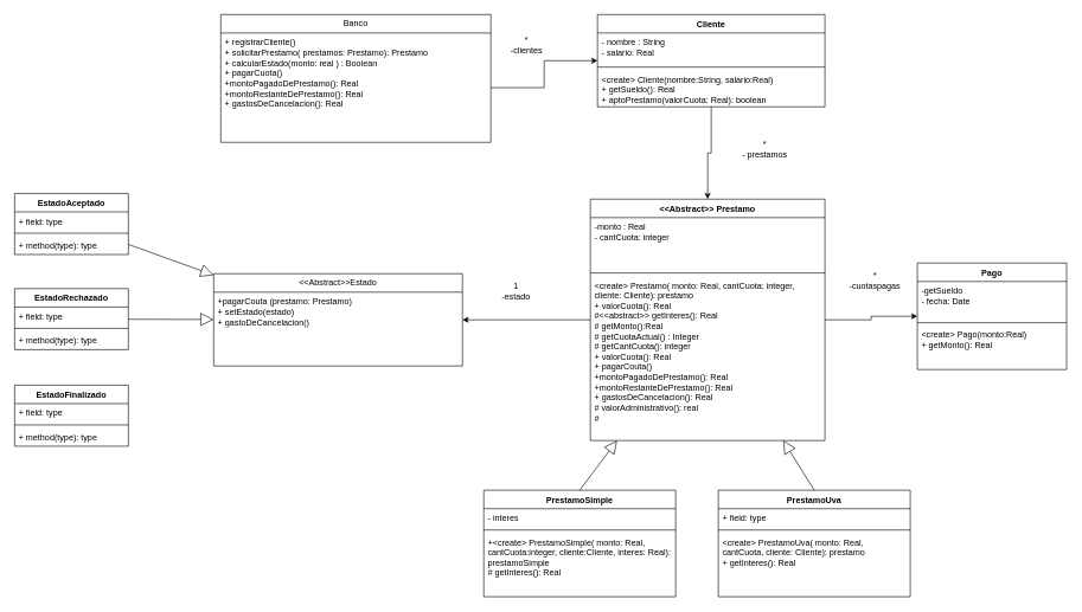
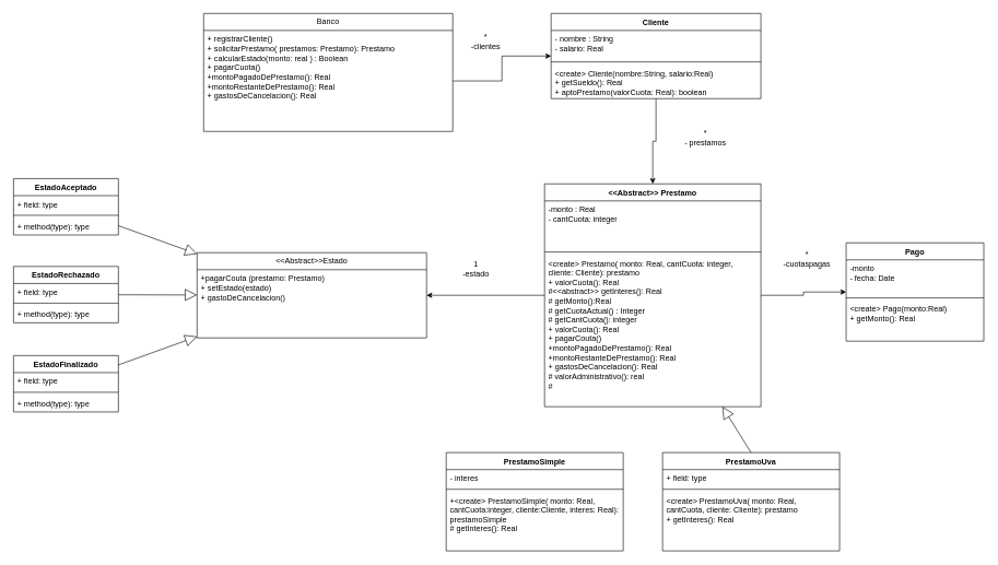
  <mxCell id="0" />
  <mxCell id="1" parent="0" />
  <mxCell id="2" style="edgeStyle=orthogonalEdgeStyle;rounded=0;orthogonalLoop=1;jettySize=auto;html=1;" parent="1" source="4" target="25" edge="1"><mxGeometry relative="1" as="geometry" /></mxCell>
  <mxCell id="3" style="edgeStyle=orthogonalEdgeStyle;rounded=0;orthogonalLoop=1;jettySize=auto;html=1;" parent="1" source="4" target="40" edge="1"><mxGeometry relative="1" as="geometry" /></mxCell>
  <mxCell id="4" value="&amp;lt;&amp;lt;Abstract&amp;gt;&amp;gt; Prestamo" style="swimlane;fontStyle=1;align=center;verticalAlign=top;childLayout=stackLayout;horizontal=1;startSize=26;horizontalStack=0;resizeParent=1;resizeParentMax=0;resizeLast=0;collapsible=1;marginBottom=0;whiteSpace=wrap;html=1;" parent="1" vertex="1"><mxGeometry x="830" y="280" width="330" height="340" as="geometry" /></mxCell>
  <mxCell id="5" value="-monto : Real&lt;div&gt;- cantCuota: integer&lt;/div&gt;" style="text;strokeColor=none;fillColor=none;align=left;verticalAlign=top;spacingLeft=4;spacingRight=4;overflow=hidden;rotatable=0;points=[[0,0.5],[1,0.5]];portConstraint=eastwest;whiteSpace=wrap;html=1;" parent="4" vertex="1"><mxGeometry y="26" width="330" height="74" as="geometry" /></mxCell>
  <mxCell id="6" value="" style="line;strokeWidth=1;fillColor=none;align=left;verticalAlign=middle;spacingTop=-1;spacingLeft=3;spacingRight=3;rotatable=0;labelPosition=right;points=[];portConstraint=eastwest;strokeColor=inherit;" parent="4" vertex="1"><mxGeometry y="100" width="330" height="8" as="geometry" /></mxCell>
  <mxCell id="7" value="&lt;div&gt;&amp;lt;create&amp;gt; Prestamo( monto: Real, cantCuota: integer, cliente: Cliente): prestamo&lt;/div&gt;+ valorCuota(): Real&lt;div&gt;#&amp;lt;&amp;lt;abstract&amp;gt;&amp;gt; getInteres(): Real&lt;/div&gt;&lt;div&gt;# getMonto():Real&lt;/div&gt;&lt;div&gt;# getCuotaActual() : Integer&lt;/div&gt;&lt;div&gt;# getCantCuota(): integer&lt;/div&gt;&lt;div&gt;+ valorCuota(): Real&lt;/div&gt;&lt;div&gt;+ pagarCouta()&lt;/div&gt;&lt;div&gt;+montoPagadoDePrestamo(): Real&lt;br&gt;&lt;/div&gt;&lt;div&gt;+montoRestanteDePrestamo(): Real&lt;br&gt;&lt;/div&gt;&lt;div&gt;+ gastosDeCancelacion(): Real&lt;/div&gt;&lt;div&gt;# valorAdministrativo(): real&lt;/div&gt;&lt;div&gt;#&lt;/div&gt;" style="text;strokeColor=none;fillColor=none;align=left;verticalAlign=top;spacingLeft=4;spacingRight=4;overflow=hidden;rotatable=0;points=[[0,0.5],[1,0.5]];portConstraint=eastwest;whiteSpace=wrap;html=1;" parent="4" vertex="1"><mxGeometry y="108" width="330" height="232" as="geometry" /></mxCell>
  <mxCell id="8" value="PrestamoSimple" style="swimlane;fontStyle=1;align=center;verticalAlign=top;childLayout=stackLayout;horizontal=1;startSize=26;horizontalStack=0;resizeParent=1;resizeParentMax=0;resizeLast=0;collapsible=1;marginBottom=0;whiteSpace=wrap;html=1;" parent="1" vertex="1"><mxGeometry x="680" y="690" width="270" height="150" as="geometry" /></mxCell>
  <mxCell id="9" value="- interes" style="text;strokeColor=none;fillColor=none;align=left;verticalAlign=top;spacingLeft=4;spacingRight=4;overflow=hidden;rotatable=0;points=[[0,0.5],[1,0.5]];portConstraint=eastwest;whiteSpace=wrap;html=1;" parent="8" vertex="1"><mxGeometry y="26" width="270" height="26" as="geometry" /></mxCell>
  <mxCell id="10" value="" style="line;strokeWidth=1;fillColor=none;align=left;verticalAlign=middle;spacingTop=-1;spacingLeft=3;spacingRight=3;rotatable=0;labelPosition=right;points=[];portConstraint=eastwest;strokeColor=inherit;" parent="8" vertex="1"><mxGeometry y="52" width="270" height="8" as="geometry" /></mxCell>
  <mxCell id="11" value="&lt;div&gt;+&amp;lt;create&amp;gt; PrestamoSimple( monto: Real, cantCuota:integer, cliente:Cliente,&amp;nbsp;&lt;span style=&quot;background-color: initial;&quot;&gt;interes: Real&lt;/span&gt;&lt;span style=&quot;background-color: initial;&quot;&gt;): prestamoSimple&lt;/span&gt;&lt;/div&gt;# getInteres(): Real" style="text;strokeColor=none;fillColor=none;align=left;verticalAlign=top;spacingLeft=4;spacingRight=4;overflow=hidden;rotatable=0;points=[[0,0.5],[1,0.5]];portConstraint=eastwest;whiteSpace=wrap;html=1;" parent="8" vertex="1"><mxGeometry y="60" width="270" height="90" as="geometry" /></mxCell>
  <mxCell id="12" value="PrestamoUva" style="swimlane;fontStyle=1;align=center;verticalAlign=top;childLayout=stackLayout;horizontal=1;startSize=26;horizontalStack=0;resizeParent=1;resizeParentMax=0;resizeLast=0;collapsible=1;marginBottom=0;whiteSpace=wrap;html=1;" parent="1" vertex="1"><mxGeometry x="1010" y="690" width="270" height="150" as="geometry" /></mxCell>
  <mxCell id="13" value="+ field: type" style="text;strokeColor=none;fillColor=none;align=left;verticalAlign=top;spacingLeft=4;spacingRight=4;overflow=hidden;rotatable=0;points=[[0,0.5],[1,0.5]];portConstraint=eastwest;whiteSpace=wrap;html=1;" parent="12" vertex="1"><mxGeometry y="26" width="270" height="26" as="geometry" /></mxCell>
  <mxCell id="14" value="" style="line;strokeWidth=1;fillColor=none;align=left;verticalAlign=middle;spacingTop=-1;spacingLeft=3;spacingRight=3;rotatable=0;labelPosition=right;points=[];portConstraint=eastwest;strokeColor=inherit;" parent="12" vertex="1"><mxGeometry y="52" width="270" height="8" as="geometry" /></mxCell>
  <mxCell id="15" value="&lt;div&gt;&amp;lt;create&amp;gt; PrestamoUva( monto: Real, cantCuota,&amp;nbsp;&lt;span style=&quot;background-color: initial;&quot;&gt;cliente: Cliente&lt;/span&gt;&lt;span style=&quot;background-color: initial;&quot;&gt;): prestamo&lt;/span&gt;&lt;/div&gt;+ getInteres(): Real" style="text;strokeColor=none;fillColor=none;align=left;verticalAlign=top;spacingLeft=4;spacingRight=4;overflow=hidden;rotatable=0;points=[[0,0.5],[1,0.5]];portConstraint=eastwest;whiteSpace=wrap;html=1;" parent="12" vertex="1"><mxGeometry y="60" width="270" height="90" as="geometry" /></mxCell>
- <mxCell id="16" value="" style="endArrow=block;endSize=16;endFill=0;html=1;rounded=0;exitX=0.5;exitY=0;exitDx=0;exitDy=0;" parent="1" source="8" target="4" edge="1"><mxGeometry width="160" relative="1" as="geometry"><mxPoint x="824" y="260" as="sourcePoint" /><mxPoint x="984" y="260" as="targetPoint" /></mxGeometry></mxCell>
  <mxCell id="17" value="" style="endArrow=block;endSize=16;endFill=0;html=1;rounded=0;exitX=0.5;exitY=0;exitDx=0;exitDy=0;" parent="1" source="12" target="4" edge="1"><mxGeometry width="160" relative="1" as="geometry"><mxPoint x="900" y="440" as="sourcePoint" /><mxPoint x="949" y="406" as="targetPoint" /></mxGeometry></mxCell>
  <mxCell id="18" value="Banco" style="swimlane;fontStyle=0;childLayout=stackLayout;horizontal=1;startSize=26;fillColor=none;horizontalStack=0;resizeParent=1;resizeParentMax=0;resizeLast=0;collapsible=1;marginBottom=0;whiteSpace=wrap;html=1;" parent="1" vertex="1"><mxGeometry x="310" y="20" width="380" height="180" as="geometry" /></mxCell>
  <mxCell id="19" value="+ registrarCliente()&lt;div&gt;+ solicitarPrestamo( prestamos: Prestamo): Prestamo&lt;div&gt;+ calcularEstado(monto: real ) : Boolean&lt;/div&gt;&lt;div&gt;+ pagarCuota()&lt;/div&gt;&lt;div&gt;+montoPagadoDePrestamo(): Real&lt;/div&gt;&lt;div&gt;+montoRestanteDePrestamo(): Real&lt;/div&gt;&lt;div&gt;+ gastosDeCancelacion(): Real&lt;/div&gt;&lt;/div&gt;&lt;div&gt;&lt;br&gt;&lt;/div&gt;&lt;div&gt;&lt;br&gt;&lt;/div&gt;" style="text;strokeColor=none;fillColor=none;align=left;verticalAlign=top;spacingLeft=4;spacingRight=4;overflow=hidden;rotatable=0;points=[[0,0.5],[1,0.5]];portConstraint=eastwest;whiteSpace=wrap;html=1;" parent="18" vertex="1"><mxGeometry y="26" width="380" height="154" as="geometry" /></mxCell>
  <mxCell id="20" style="edgeStyle=orthogonalEdgeStyle;rounded=0;orthogonalLoop=1;jettySize=auto;html=1;entryX=0.5;entryY=0;entryDx=0;entryDy=0;" edge="1" parent="1" source="21" target="4"><mxGeometry relative="1" as="geometry" /></mxCell>
  <mxCell id="21" value="Cliente" style="swimlane;fontStyle=1;align=center;verticalAlign=top;childLayout=stackLayout;horizontal=1;startSize=26;horizontalStack=0;resizeParent=1;resizeParentMax=0;resizeLast=0;collapsible=1;marginBottom=0;whiteSpace=wrap;html=1;" parent="1" vertex="1"><mxGeometry x="840" y="20" width="320" height="130" as="geometry" /></mxCell>
  <mxCell id="22" value="- nombre : String&lt;div&gt;- salario: Real&lt;/div&gt;&lt;div&gt;&lt;br&gt;&lt;/div&gt;" style="text;strokeColor=none;fillColor=none;align=left;verticalAlign=top;spacingLeft=4;spacingRight=4;overflow=hidden;rotatable=0;points=[[0,0.5],[1,0.5]];portConstraint=eastwest;whiteSpace=wrap;html=1;" parent="21" vertex="1"><mxGeometry y="26" width="320" height="44" as="geometry" /></mxCell>
  <mxCell id="23" value="" style="line;strokeWidth=1;fillColor=none;align=left;verticalAlign=middle;spacingTop=-1;spacingLeft=3;spacingRight=3;rotatable=0;labelPosition=right;points=[];portConstraint=eastwest;strokeColor=inherit;" parent="21" vertex="1"><mxGeometry y="70" width="320" height="8" as="geometry" /></mxCell>
  <mxCell id="24" value="&amp;lt;create&amp;gt; Cliente(nombre:String, salario:Real)&lt;div&gt;+ getSueldo(): Real&lt;/div&gt;&lt;div&gt;+ aptoPrestamo(valorCuota: Real): boolean&lt;/div&gt;" style="text;strokeColor=none;fillColor=none;align=left;verticalAlign=top;spacingLeft=4;spacingRight=4;overflow=hidden;rotatable=0;points=[[0,0.5],[1,0.5]];portConstraint=eastwest;whiteSpace=wrap;html=1;" parent="21" vertex="1"><mxGeometry y="78" width="320" height="52" as="geometry" /></mxCell>
  <mxCell id="25" value="&amp;lt;&amp;lt;Abstract&amp;gt;&amp;gt;Estado" style="swimlane;fontStyle=0;childLayout=stackLayout;horizontal=1;startSize=26;fillColor=none;horizontalStack=0;resizeParent=1;resizeParentMax=0;resizeLast=0;collapsible=1;marginBottom=0;whiteSpace=wrap;html=1;" parent="1" vertex="1"><mxGeometry x="300" y="385" width="350" height="130" as="geometry" /></mxCell>
  <mxCell id="26" value="&lt;div&gt;+pagarCouta (prestamo: Prestamo)&lt;/div&gt;+ setEstado(estado)&lt;div&gt;+ gastoDeCancelacion()&lt;/div&gt;" style="text;strokeColor=none;fillColor=none;align=left;verticalAlign=top;spacingLeft=4;spacingRight=4;overflow=hidden;rotatable=0;points=[[0,0.5],[1,0.5]];portConstraint=eastwest;whiteSpace=wrap;html=1;" parent="25" vertex="1"><mxGeometry y="26" width="350" height="104" as="geometry" /></mxCell>
  <mxCell id="27" value="EstadoAceptado" style="swimlane;fontStyle=1;align=center;verticalAlign=top;childLayout=stackLayout;horizontal=1;startSize=26;horizontalStack=0;resizeParent=1;resizeParentMax=0;resizeLast=0;collapsible=1;marginBottom=0;whiteSpace=wrap;html=1;" parent="1" vertex="1"><mxGeometry x="20" y="272" width="160" height="86" as="geometry" /></mxCell>
  <mxCell id="28" value="+ field: type" style="text;strokeColor=none;fillColor=none;align=left;verticalAlign=top;spacingLeft=4;spacingRight=4;overflow=hidden;rotatable=0;points=[[0,0.5],[1,0.5]];portConstraint=eastwest;whiteSpace=wrap;html=1;" parent="27" vertex="1"><mxGeometry y="26" width="160" height="26" as="geometry" /></mxCell>
  <mxCell id="29" value="" style="line;strokeWidth=1;fillColor=none;align=left;verticalAlign=middle;spacingTop=-1;spacingLeft=3;spacingRight=3;rotatable=0;labelPosition=right;points=[];portConstraint=eastwest;strokeColor=inherit;" parent="27" vertex="1"><mxGeometry y="52" width="160" height="8" as="geometry" /></mxCell>
  <mxCell id="30" value="+ method(type): type" style="text;strokeColor=none;fillColor=none;align=left;verticalAlign=top;spacingLeft=4;spacingRight=4;overflow=hidden;rotatable=0;points=[[0,0.5],[1,0.5]];portConstraint=eastwest;whiteSpace=wrap;html=1;" parent="27" vertex="1"><mxGeometry y="60" width="160" height="26" as="geometry" /></mxCell>
  <mxCell id="31" value="EstadoRechazado" style="swimlane;fontStyle=1;align=center;verticalAlign=top;childLayout=stackLayout;horizontal=1;startSize=26;horizontalStack=0;resizeParent=1;resizeParentMax=0;resizeLast=0;collapsible=1;marginBottom=0;whiteSpace=wrap;html=1;" parent="1" vertex="1"><mxGeometry x="20" y="406" width="160" height="86" as="geometry" /></mxCell>
  <mxCell id="32" value="+ field: type" style="text;strokeColor=none;fillColor=none;align=left;verticalAlign=top;spacingLeft=4;spacingRight=4;overflow=hidden;rotatable=0;points=[[0,0.5],[1,0.5]];portConstraint=eastwest;whiteSpace=wrap;html=1;" parent="31" vertex="1"><mxGeometry y="26" width="160" height="26" as="geometry" /></mxCell>
  <mxCell id="33" value="" style="line;strokeWidth=1;fillColor=none;align=left;verticalAlign=middle;spacingTop=-1;spacingLeft=3;spacingRight=3;rotatable=0;labelPosition=right;points=[];portConstraint=eastwest;strokeColor=inherit;" parent="31" vertex="1"><mxGeometry y="52" width="160" height="8" as="geometry" /></mxCell>
  <mxCell id="34" value="+ method(type): type" style="text;strokeColor=none;fillColor=none;align=left;verticalAlign=top;spacingLeft=4;spacingRight=4;overflow=hidden;rotatable=0;points=[[0,0.5],[1,0.5]];portConstraint=eastwest;whiteSpace=wrap;html=1;" parent="31" vertex="1"><mxGeometry y="60" width="160" height="26" as="geometry" /></mxCell>
  <mxCell id="35" value="EstadoFinalizado" style="swimlane;fontStyle=1;align=center;verticalAlign=top;childLayout=stackLayout;horizontal=1;startSize=26;horizontalStack=0;resizeParent=1;resizeParentMax=0;resizeLast=0;collapsible=1;marginBottom=0;whiteSpace=wrap;html=1;" parent="1" vertex="1"><mxGeometry x="20" y="542" width="160" height="86" as="geometry" /></mxCell>
  <mxCell id="36" value="+ field: type" style="text;strokeColor=none;fillColor=none;align=left;verticalAlign=top;spacingLeft=4;spacingRight=4;overflow=hidden;rotatable=0;points=[[0,0.5],[1,0.5]];portConstraint=eastwest;whiteSpace=wrap;html=1;" parent="35" vertex="1"><mxGeometry y="26" width="160" height="26" as="geometry" /></mxCell>
  <mxCell id="37" value="" style="line;strokeWidth=1;fillColor=none;align=left;verticalAlign=middle;spacingTop=-1;spacingLeft=3;spacingRight=3;rotatable=0;labelPosition=right;points=[];portConstraint=eastwest;strokeColor=inherit;" parent="35" vertex="1"><mxGeometry y="52" width="160" height="8" as="geometry" /></mxCell>
  <mxCell id="38" value="+ method(type): type" style="text;strokeColor=none;fillColor=none;align=left;verticalAlign=top;spacingLeft=4;spacingRight=4;overflow=hidden;rotatable=0;points=[[0,0.5],[1,0.5]];portConstraint=eastwest;whiteSpace=wrap;html=1;" parent="35" vertex="1"><mxGeometry y="60" width="160" height="26" as="geometry" /></mxCell>
  <mxCell id="39" value="1&lt;div&gt;-estado&lt;/div&gt;" style="text;html=1;align=center;verticalAlign=middle;resizable=0;points=[];autosize=1;strokeColor=none;fillColor=none;" parent="1" vertex="1"><mxGeometry x="695" y="390" width="60" height="40" as="geometry" /></mxCell>
  <mxCell id="40" value="Pago" style="swimlane;fontStyle=1;align=center;verticalAlign=top;childLayout=stackLayout;horizontal=1;startSize=26;horizontalStack=0;resizeParent=1;resizeParentMax=0;resizeLast=0;collapsible=1;marginBottom=0;whiteSpace=wrap;html=1;" parent="1" vertex="1"><mxGeometry x="1290" y="370" width="210" height="150" as="geometry" /></mxCell>
- <mxCell id="41" value="-getSueldo&lt;div&gt;- fecha: Date&lt;/div&gt;" style="text;strokeColor=none;fillColor=none;align=left;verticalAlign=top;spacingLeft=4;spacingRight=4;overflow=hidden;rotatable=0;points=[[0,0.5],[1,0.5]];portConstraint=eastwest;whiteSpace=wrap;html=1;" parent="40" vertex="1"><mxGeometry y="26" width="210" height="54" as="geometry" /></mxCell>
+ <mxCell id="41" value="-monto&lt;div&gt;- fecha: Date&lt;/div&gt;" style="text;strokeColor=none;fillColor=none;align=left;verticalAlign=top;spacingLeft=4;spacingRight=4;overflow=hidden;rotatable=0;points=[[0,0.5],[1,0.5]];portConstraint=eastwest;whiteSpace=wrap;html=1;" parent="40" vertex="1"><mxGeometry y="26" width="210" height="54" as="geometry" /></mxCell>
  <mxCell id="42" value="" style="line;strokeWidth=1;fillColor=none;align=left;verticalAlign=middle;spacingTop=-1;spacingLeft=3;spacingRight=3;rotatable=0;labelPosition=right;points=[];portConstraint=eastwest;strokeColor=inherit;" parent="40" vertex="1"><mxGeometry y="80" width="210" height="8" as="geometry" /></mxCell>
  <mxCell id="43" value="&amp;lt;create&amp;gt; Pago(monto:Real)&lt;div&gt;+ getMonto(): Real&lt;/div&gt;" style="text;strokeColor=none;fillColor=none;align=left;verticalAlign=top;spacingLeft=4;spacingRight=4;overflow=hidden;rotatable=0;points=[[0,0.5],[1,0.5]];portConstraint=eastwest;whiteSpace=wrap;html=1;" parent="40" vertex="1"><mxGeometry y="88" width="210" height="62" as="geometry" /></mxCell>
  <mxCell id="44" value="*&lt;div&gt;-cuotaspagas&lt;/div&gt;" style="text;html=1;align=center;verticalAlign=middle;resizable=0;points=[];autosize=1;strokeColor=none;fillColor=none;" parent="1" vertex="1"><mxGeometry x="1180" y="375" width="100" height="40" as="geometry" /></mxCell>
  <mxCell id="45" style="edgeStyle=orthogonalEdgeStyle;rounded=0;orthogonalLoop=1;jettySize=auto;html=1;" parent="1" source="19" target="21" edge="1"><mxGeometry relative="1" as="geometry" /></mxCell>
  <mxCell id="46" value="*&lt;div&gt;-clientes&lt;/div&gt;" style="text;html=1;align=center;verticalAlign=middle;resizable=0;points=[];autosize=1;strokeColor=none;fillColor=none;" parent="1" vertex="1"><mxGeometry x="705" y="43" width="70" height="40" as="geometry" /></mxCell>
  <mxCell id="47" value="&lt;div&gt;*&lt;/div&gt;- prestamos" style="text;html=1;align=center;verticalAlign=middle;resizable=0;points=[];autosize=1;strokeColor=none;fillColor=none;" parent="1" vertex="1"><mxGeometry x="1030" y="190" width="90" height="40" as="geometry" /></mxCell>
+ <mxCell id="48" value="" style="endArrow=block;endSize=16;endFill=0;html=1;rounded=0;" parent="1" source="35" target="25" edge="1"><mxGeometry width="160" relative="1" as="geometry"><mxPoint x="190" y="600" as="sourcePoint" /><mxPoint x="243" y="530" as="targetPoint" /></mxGeometry></mxCell>
  <mxCell id="49" value="" style="endArrow=block;endSize=16;endFill=0;html=1;rounded=0;" parent="1" source="31" target="25" edge="1"><mxGeometry width="160" relative="1" as="geometry"><mxPoint x="174" y="552" as="sourcePoint" /><mxPoint x="310" y="473" as="targetPoint" /></mxGeometry></mxCell>
  <mxCell id="50" value="" style="endArrow=block;endSize=16;endFill=0;html=1;rounded=0;" parent="1" source="27" target="25" edge="1"><mxGeometry width="160" relative="1" as="geometry"><mxPoint x="184" y="562" as="sourcePoint" /><mxPoint x="320" y="483" as="targetPoint" /></mxGeometry></mxCell>
